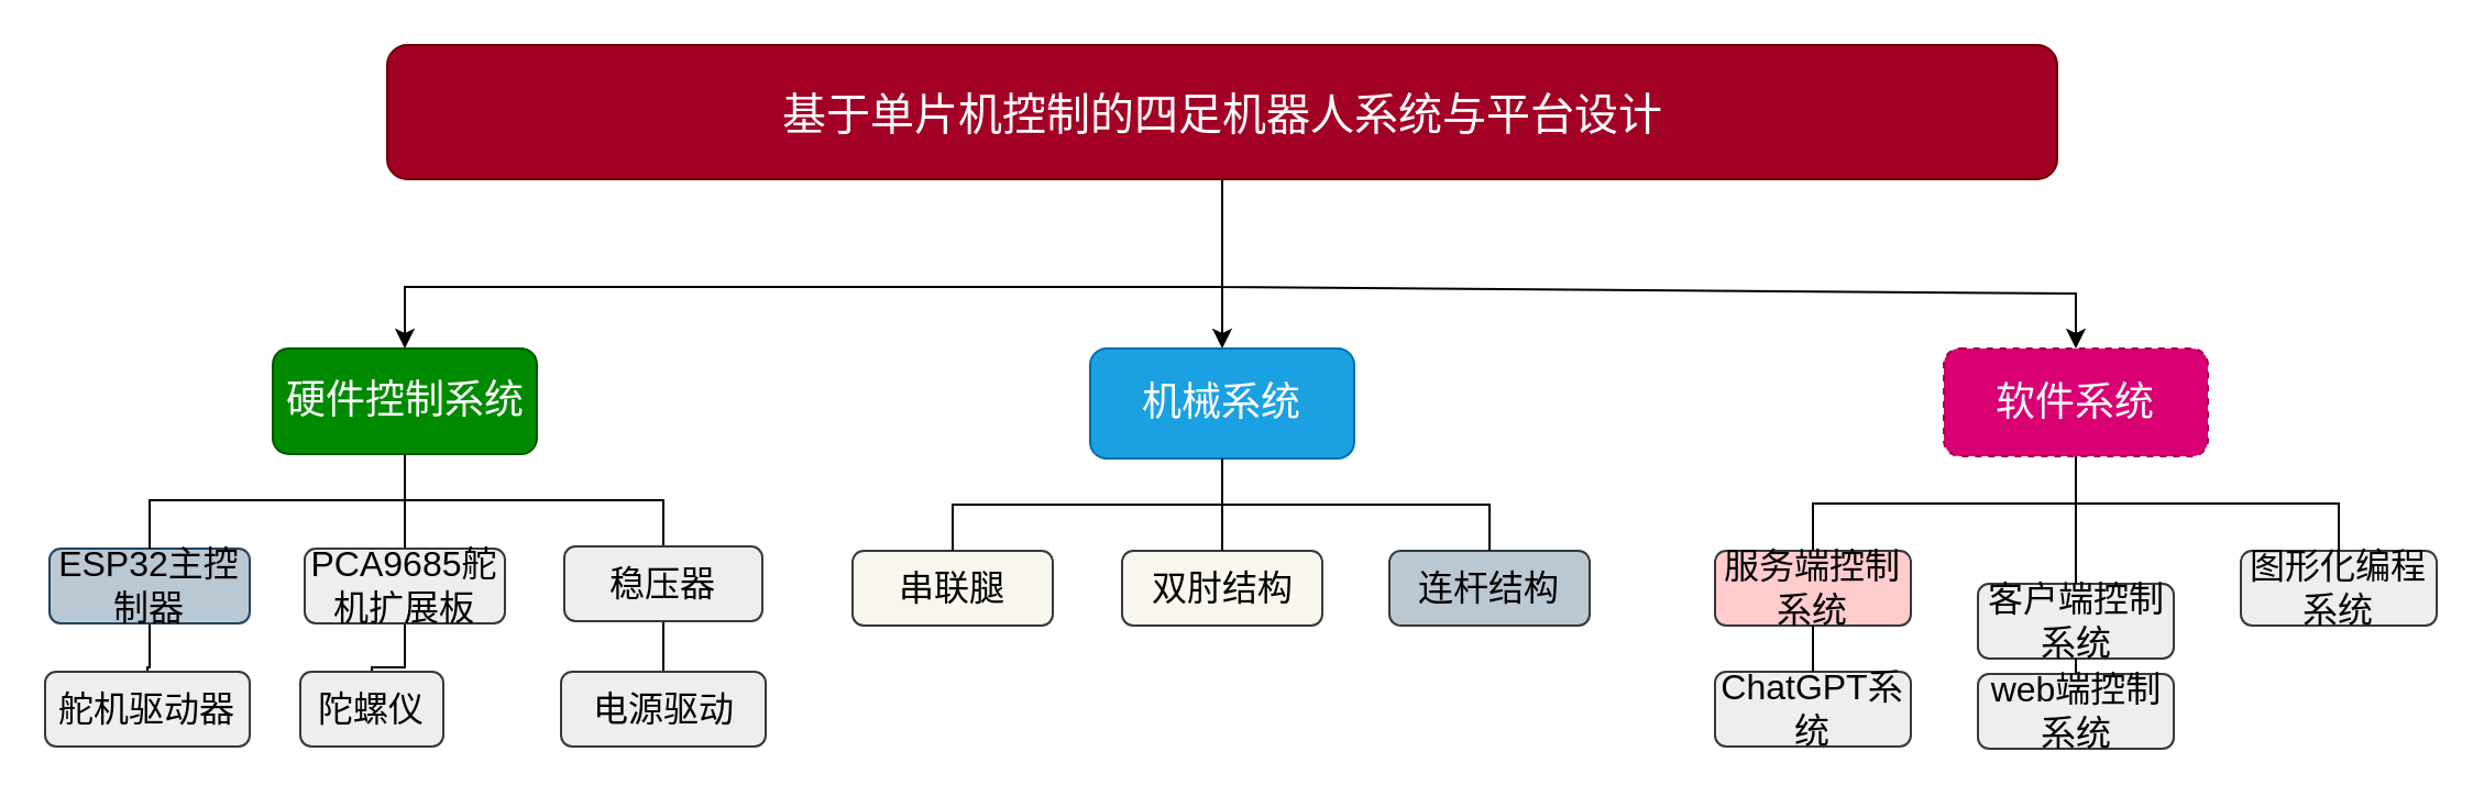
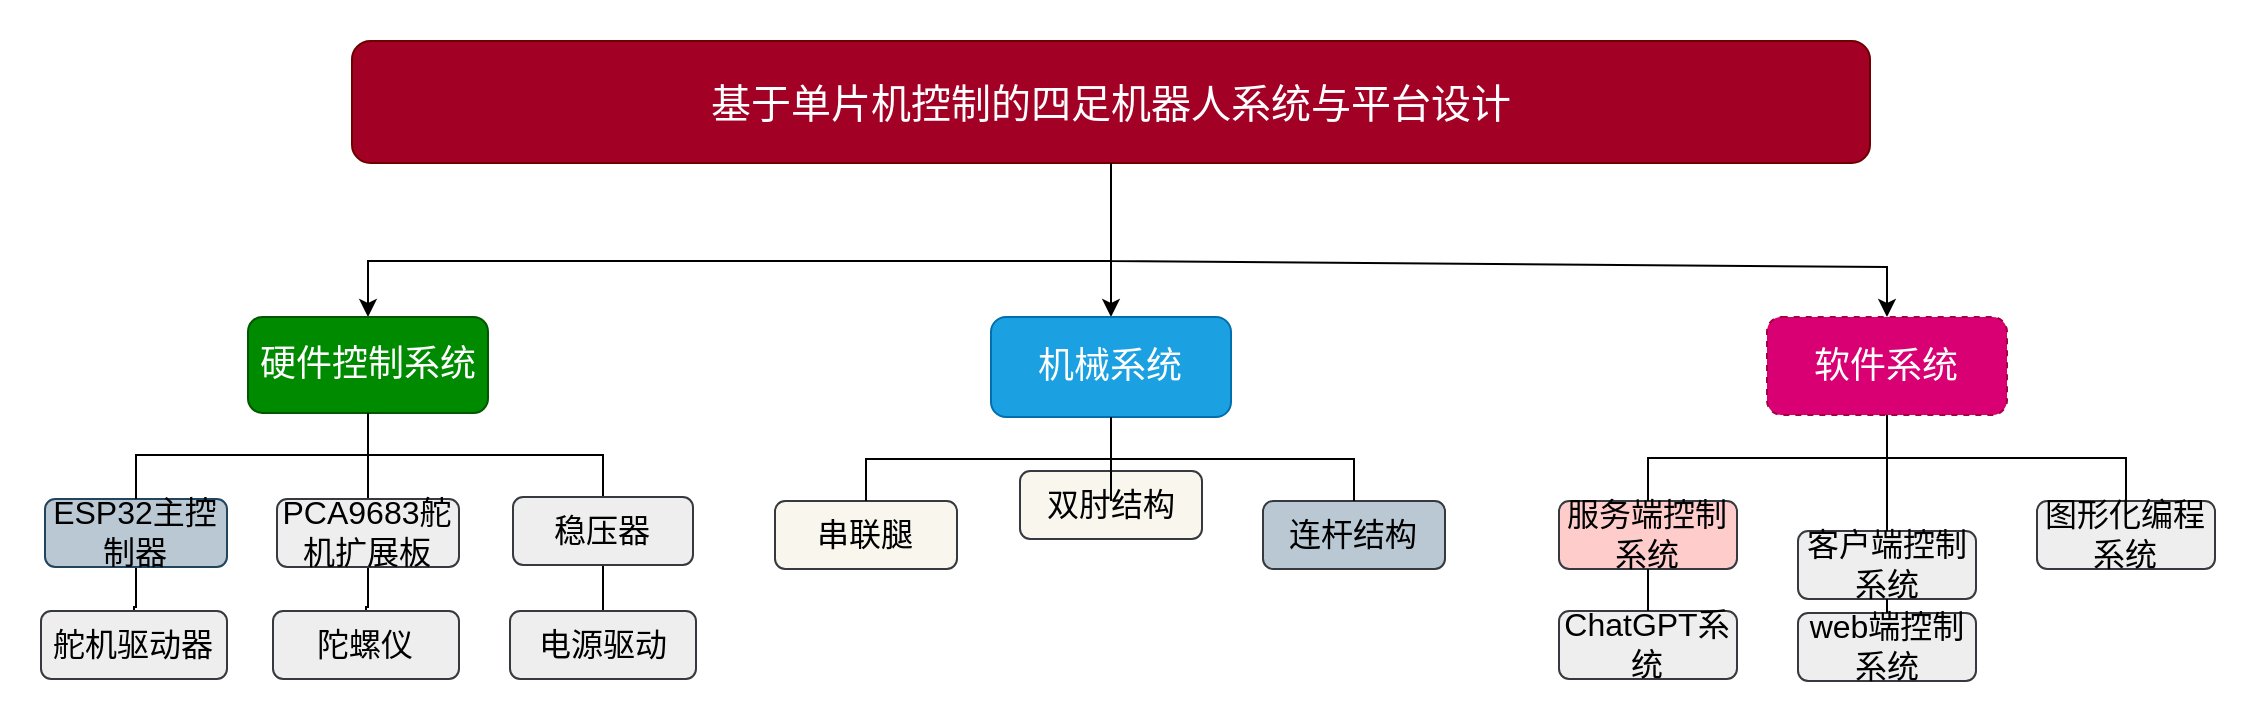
  <mxCell id="0" />
  <mxCell id="1" parent="0" />
  <mxCell id="2" value="" style="edgeStyle=orthogonalEdgeStyle;rounded=0;orthogonalLoop=1;jettySize=auto;html=1;entryX=0.5;entryY=0;entryDx=0;entryDy=0;exitX=0.5;exitY=1;exitDx=0;exitDy=0;" edge="1" parent="1" source="3" target="8"><mxGeometry relative="1" as="geometry"><mxPoint x="360" y="193" as="targetPoint" /><Array as="points"><mxPoint x="555" y="130" /><mxPoint x="184" y="130" /></Array></mxGeometry></mxCell>
  <mxCell id="3" value="&lt;font style=&quot;font-size: 20px;&quot;&gt;基于单片机控制的四足机器人系统与平台设计&lt;/font&gt;" style="rounded=1;whiteSpace=wrap;html=1;fillColor=#a20025;fontColor=#ffffff;strokeColor=#6F0000;" vertex="1" parent="1"><mxGeometry x="175.5" y="20" width="759" height="61" as="geometry" /></mxCell>
  <mxCell id="4" value="" style="endArrow=classic;html=1;rounded=0;entryX=0.5;entryY=0;entryDx=0;entryDy=0;exitX=0.5;exitY=1;exitDx=0;exitDy=0;" edge="1" parent="1" source="3" target="9"><mxGeometry width="50" height="50" relative="1" as="geometry"><mxPoint x="555" y="138" as="sourcePoint" /><mxPoint x="555" y="197" as="targetPoint" /></mxGeometry></mxCell>
  <mxCell id="5" value="" style="endArrow=classic;html=1;rounded=0;entryX=0.5;entryY=0;entryDx=0;entryDy=0;exitX=0.5;exitY=1;exitDx=0;exitDy=0;" edge="1" parent="1" source="3" target="10"><mxGeometry width="50" height="50" relative="1" as="geometry"><mxPoint x="555" y="138" as="sourcePoint" /><mxPoint x="751" y="196" as="targetPoint" /><Array as="points"><mxPoint x="555" y="130" /><mxPoint x="943" y="133" /></Array></mxGeometry></mxCell>
  <mxCell id="6" style="edgeStyle=orthogonalEdgeStyle;rounded=0;orthogonalLoop=1;jettySize=auto;html=1;entryX=0.5;entryY=0;entryDx=0;entryDy=0;endArrow=none;endFill=0;" edge="1" parent="1" source="8" target="14"><mxGeometry relative="1" as="geometry" /></mxCell>
  <mxCell id="7" style="edgeStyle=orthogonalEdgeStyle;rounded=0;orthogonalLoop=1;jettySize=auto;html=1;entryX=0.5;entryY=0;entryDx=0;entryDy=0;exitX=0.5;exitY=1;exitDx=0;exitDy=0;endArrow=none;endFill=0;" edge="1" parent="1" source="8" target="17"><mxGeometry relative="1" as="geometry" /></mxCell>
  <mxCell id="8" value="&lt;font style=&quot;font-size: 18px;&quot;&gt;硬件控制系统&lt;/font&gt;" style="rounded=1;whiteSpace=wrap;html=1;fillColor=#008a00;fontColor=#ffffff;strokeColor=#005700;" vertex="1" parent="1"><mxGeometry x="123.5" y="158" width="120" height="48" as="geometry" /></mxCell>
  <mxCell id="9" value="&lt;font style=&quot;font-size: 18px;&quot;&gt;机械系统&lt;/font&gt;" style="rounded=1;whiteSpace=wrap;html=1;fillColor=#1ba1e2;fontColor=#ffffff;strokeColor=#006EAF;" vertex="1" parent="1"><mxGeometry x="495" y="158" width="120" height="50" as="geometry" /></mxCell>
  <mxCell id="10" value="&lt;font style=&quot;font-size: 18px;&quot;&gt;软件系统&lt;/font&gt;" style="rounded=1;whiteSpace=wrap;html=1;fillColor=#d80073;fontColor=#ffffff;strokeColor=#A50040;dashed=1;" vertex="1" parent="1"><mxGeometry x="883" y="158" width="120" height="49" as="geometry" /></mxCell>
  <mxCell id="11" style="edgeStyle=orthogonalEdgeStyle;rounded=0;orthogonalLoop=1;jettySize=auto;html=1;entryX=0.5;entryY=0;entryDx=0;entryDy=0;endArrow=none;endFill=0;" edge="1" parent="1" source="12" target="23"><mxGeometry relative="1" as="geometry" /></mxCell>
  <mxCell id="12" value="&lt;font style=&quot;font-size: 16px;&quot;&gt;ESP32主控制器&lt;/font&gt;" style="rounded=1;whiteSpace=wrap;html=1;fillColor=#bac8d3;strokeColor=#23445d;" vertex="1" parent="1"><mxGeometry x="22" y="249" width="91" height="34" as="geometry" /></mxCell>
  <mxCell id="13" style="edgeStyle=orthogonalEdgeStyle;rounded=0;orthogonalLoop=1;jettySize=auto;html=1;entryX=0.5;entryY=0;entryDx=0;entryDy=0;endArrow=none;endFill=0;" edge="1" parent="1" source="14" target="15"><mxGeometry relative="1" as="geometry" /></mxCell>
- <mxCell id="14" value="&lt;font style=&quot;font-size: 16px;&quot;&gt;PCA9685舵机扩展板&lt;/font&gt;" style="rounded=1;whiteSpace=wrap;html=1;fillColor=#eeeeee;strokeColor=#36393d;" vertex="1" parent="1"><mxGeometry x="138" y="249" width="91" height="34" as="geometry" /></mxCell>
- <mxCell id="15" value="&lt;font style=&quot;font-size: 16px;&quot;&gt;陀螺仪&lt;/font&gt;" style="rounded=1;whiteSpace=wrap;html=1;fillColor=#eeeeee;strokeColor=#36393d;" vertex="1" parent="1"><mxGeometry x="136" y="305" width="65" height="34" as="geometry" /></mxCell>
+ <mxCell id="14" value="&lt;font style=&quot;font-size: 16px;&quot;&gt;PCA9683舵机扩展板&lt;/font&gt;" style="rounded=1;whiteSpace=wrap;html=1;fillColor=#eeeeee;strokeColor=#36393d;" vertex="1" parent="1"><mxGeometry x="138" y="249" width="91" height="34" as="geometry" /></mxCell>
+ <mxCell id="15" value="&lt;font style=&quot;font-size: 16px;&quot;&gt;陀螺仪&lt;/font&gt;" style="rounded=1;whiteSpace=wrap;html=1;fillColor=#eeeeee;strokeColor=#36393d;" vertex="1" parent="1"><mxGeometry x="136" y="305" width="93" height="34" as="geometry" /></mxCell>
  <mxCell id="16" style="edgeStyle=orthogonalEdgeStyle;rounded=0;orthogonalLoop=1;jettySize=auto;html=1;entryX=0.5;entryY=0;entryDx=0;entryDy=0;endArrow=none;endFill=0;" edge="1" parent="1" source="17" target="24"><mxGeometry relative="1" as="geometry" /></mxCell>
  <mxCell id="17" value="&lt;font style=&quot;font-size: 16px;&quot;&gt;稳压器&lt;/font&gt;" style="rounded=1;whiteSpace=wrap;html=1;fillColor=#eeeeee;strokeColor=#36393d;" vertex="1" parent="1"><mxGeometry x="256" y="248" width="90" height="34" as="geometry" /></mxCell>
  <mxCell id="18" value="&lt;font style=&quot;font-size: 16px;&quot;&gt;web端控制系统&lt;/font&gt;" style="rounded=1;whiteSpace=wrap;html=1;fillColor=#eeeeee;strokeColor=#36393d;" vertex="1" parent="1"><mxGeometry x="898.5" y="306" width="89" height="34" as="geometry" /></mxCell>
  <mxCell id="19" value="&lt;font style=&quot;font-size: 16px;&quot;&gt;客户端控制系统&lt;/font&gt;" style="rounded=1;whiteSpace=wrap;html=1;fillColor=#eeeeee;strokeColor=#36393d;" vertex="1" parent="1"><mxGeometry x="898.5" y="265" width="89" height="34" as="geometry" /></mxCell>
  <mxCell id="20" value="&lt;font style=&quot;font-size: 16px;&quot;&gt;服务端控制系统&lt;/font&gt;" style="rounded=1;whiteSpace=wrap;html=1;fillColor=#ffcccc;strokeColor=#36393d;" vertex="1" parent="1"><mxGeometry x="779" y="250" width="89" height="34" as="geometry" /></mxCell>
  <mxCell id="21" value="&lt;font style=&quot;font-size: 16px;&quot;&gt;图形化编程系统&lt;/font&gt;" style="rounded=1;whiteSpace=wrap;html=1;fillColor=#eeeeee;strokeColor=#36393d;" vertex="1" parent="1"><mxGeometry x="1018" y="250" width="89" height="34" as="geometry" /></mxCell>
  <mxCell id="22" value="&lt;font style=&quot;font-size: 16px;&quot;&gt;ChatGPT系统&lt;/font&gt;" style="rounded=1;whiteSpace=wrap;html=1;fillColor=#eeeeee;strokeColor=#36393d;" vertex="1" parent="1"><mxGeometry x="779" y="305" width="89" height="34" as="geometry" /></mxCell>
  <mxCell id="23" value="&lt;font style=&quot;font-size: 16px;&quot;&gt;舵机驱动器&lt;/font&gt;" style="rounded=1;whiteSpace=wrap;html=1;fillColor=#eeeeee;strokeColor=#36393d;" vertex="1" parent="1"><mxGeometry x="20" y="305" width="93" height="34" as="geometry" /></mxCell>
  <mxCell id="24" value="&lt;font style=&quot;font-size: 16px;&quot;&gt;电源驱动&lt;/font&gt;" style="rounded=1;whiteSpace=wrap;html=1;fillColor=#eeeeee;strokeColor=#36393d;" vertex="1" parent="1"><mxGeometry x="254.5" y="305" width="93" height="34" as="geometry" /></mxCell>
  <mxCell id="25" value="&lt;font style=&quot;font-size: 16px;&quot;&gt;串联腿&lt;/font&gt;" style="rounded=1;whiteSpace=wrap;html=1;fillColor=#f9f7ed;strokeColor=#36393d;" vertex="1" parent="1"><mxGeometry x="387" y="250" width="91" height="34" as="geometry" /></mxCell>
- <mxCell id="26" value="&lt;font style=&quot;font-size: 16px;&quot;&gt;双肘结构&lt;/font&gt;" style="rounded=1;whiteSpace=wrap;html=1;fillColor=#f9f7ed;strokeColor=#36393d;" vertex="1" parent="1"><mxGeometry x="509.5" y="250" width="91" height="34" as="geometry" /></mxCell>
+ <mxCell id="26" value="&lt;font style=&quot;font-size: 16px;&quot;&gt;双肘结构&lt;/font&gt;" style="rounded=1;whiteSpace=wrap;html=1;fillColor=#f9f7ed;strokeColor=#36393d;" vertex="1" parent="1"><mxGeometry x="509.5" y="235" width="91" height="34" as="geometry" /></mxCell>
  <mxCell id="27" value="&lt;font style=&quot;font-size: 16px;&quot;&gt;连杆结构&lt;/font&gt;" style="rounded=1;whiteSpace=wrap;html=1;fillColor=#bac8d3;strokeColor=#36393d;" vertex="1" parent="1"><mxGeometry x="631" y="250" width="91" height="34" as="geometry" /></mxCell>
  <mxCell id="28" style="edgeStyle=orthogonalEdgeStyle;rounded=0;orthogonalLoop=1;jettySize=auto;html=1;entryX=0.5;entryY=0;entryDx=0;entryDy=0;exitX=0.5;exitY=1;exitDx=0;exitDy=0;endArrow=none;endFill=0;" edge="1" parent="1" source="8" target="12"><mxGeometry relative="1" as="geometry"><mxPoint x="185" y="207" as="sourcePoint" /><mxPoint x="302" y="249" as="targetPoint" /><Array as="points"><mxPoint x="184" y="227" /><mxPoint x="68" y="227" /></Array></mxGeometry></mxCell>
  <mxCell id="29" style="edgeStyle=orthogonalEdgeStyle;rounded=0;orthogonalLoop=1;jettySize=auto;html=1;endArrow=none;endFill=0;exitX=0.5;exitY=1;exitDx=0;exitDy=0;entryX=0.5;entryY=0;entryDx=0;entryDy=0;" edge="1" parent="1" source="9" target="26"><mxGeometry relative="1" as="geometry"><mxPoint x="565" y="303" as="sourcePoint" /><mxPoint x="555" y="250" as="targetPoint" /><Array as="points"><mxPoint x="555" y="250" /></Array></mxGeometry></mxCell>
  <mxCell id="30" style="edgeStyle=orthogonalEdgeStyle;rounded=0;orthogonalLoop=1;jettySize=auto;html=1;entryX=0.5;entryY=0;entryDx=0;entryDy=0;endArrow=none;endFill=0;exitX=0.5;exitY=1;exitDx=0;exitDy=0;" edge="1" parent="1" source="9" target="27"><mxGeometry relative="1" as="geometry"><mxPoint x="584" y="224" as="sourcePoint" /><mxPoint x="696" y="349" as="targetPoint" /></mxGeometry></mxCell>
  <mxCell id="31" style="edgeStyle=orthogonalEdgeStyle;rounded=0;orthogonalLoop=1;jettySize=auto;html=1;entryX=0.5;entryY=0;entryDx=0;entryDy=0;exitX=0.5;exitY=1;exitDx=0;exitDy=0;endArrow=none;endFill=0;" edge="1" parent="1" source="9" target="25"><mxGeometry relative="1" as="geometry"><mxPoint x="565" y="303" as="sourcePoint" /><mxPoint x="449" y="346" as="targetPoint" /><Array as="points"><mxPoint x="555" y="229" /><mxPoint x="433" y="229" /><mxPoint x="433" y="250" /></Array></mxGeometry></mxCell>
  <mxCell id="32" style="edgeStyle=orthogonalEdgeStyle;rounded=0;orthogonalLoop=1;jettySize=auto;html=1;entryX=0.5;entryY=0;entryDx=0;entryDy=0;exitX=0.5;exitY=1;exitDx=0;exitDy=0;endArrow=none;endFill=0;" edge="1" parent="1" source="10" target="20"><mxGeometry relative="1" as="geometry"><mxPoint x="946.04" y="215" as="sourcePoint" /><mxPoint x="824.04" y="257" as="targetPoint" /></mxGeometry></mxCell>
  <mxCell id="33" style="edgeStyle=orthogonalEdgeStyle;rounded=0;orthogonalLoop=1;jettySize=auto;html=1;entryX=0.5;entryY=0;entryDx=0;entryDy=0;endArrow=none;endFill=0;exitX=0.5;exitY=1;exitDx=0;exitDy=0;" edge="1" parent="1" source="10" target="21"><mxGeometry relative="1" as="geometry"><mxPoint x="1050" y="198" as="sourcePoint" /><mxPoint x="1172" y="240" as="targetPoint" /></mxGeometry></mxCell>
  <mxCell id="34" style="edgeStyle=orthogonalEdgeStyle;rounded=0;orthogonalLoop=1;jettySize=auto;html=1;endArrow=none;endFill=0;exitX=0.5;exitY=1;exitDx=0;exitDy=0;entryX=0.5;entryY=0;entryDx=0;entryDy=0;" edge="1" parent="1" source="10" target="19"><mxGeometry relative="1" as="geometry"><mxPoint x="556" y="294" as="sourcePoint" /><mxPoint x="556" y="336" as="targetPoint" /></mxGeometry></mxCell>
  <mxCell id="35" value="" style="endArrow=none;html=1;rounded=0;entryX=0.5;entryY=1;entryDx=0;entryDy=0;exitX=0.5;exitY=0;exitDx=0;exitDy=0;" edge="1" parent="1" source="22" target="20"><mxGeometry width="50" height="50" relative="1" as="geometry"><mxPoint x="1000" y="329" as="sourcePoint" /><mxPoint x="1050" y="279" as="targetPoint" /></mxGeometry></mxCell>
  <mxCell id="36" value="" style="endArrow=none;html=1;rounded=0;entryX=0.5;entryY=1;entryDx=0;entryDy=0;exitX=0.5;exitY=0;exitDx=0;exitDy=0;" edge="1" parent="1" source="18" target="19"><mxGeometry width="50" height="50" relative="1" as="geometry"><mxPoint x="825" y="306" as="sourcePoint" /><mxPoint x="825" y="285" as="targetPoint" /></mxGeometry></mxCell>
